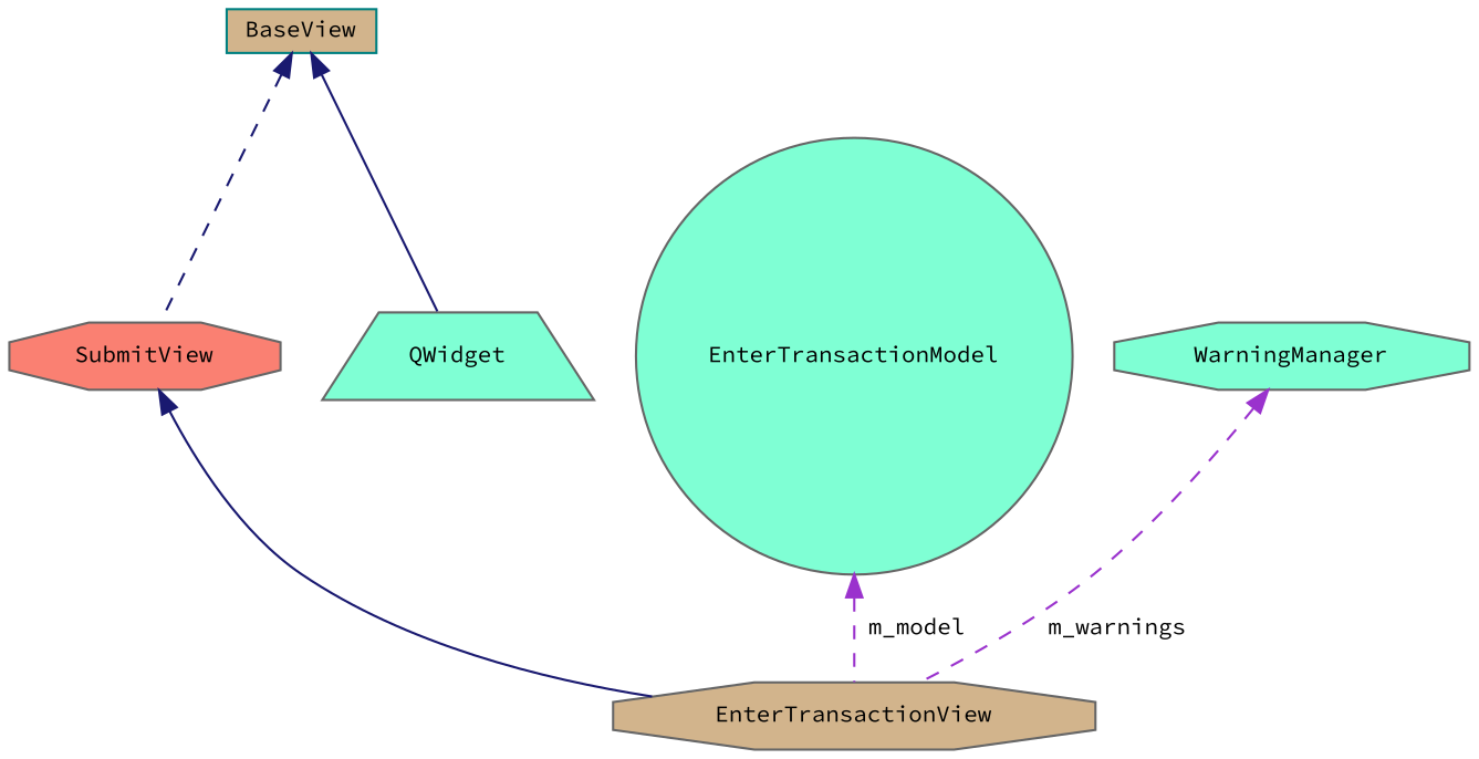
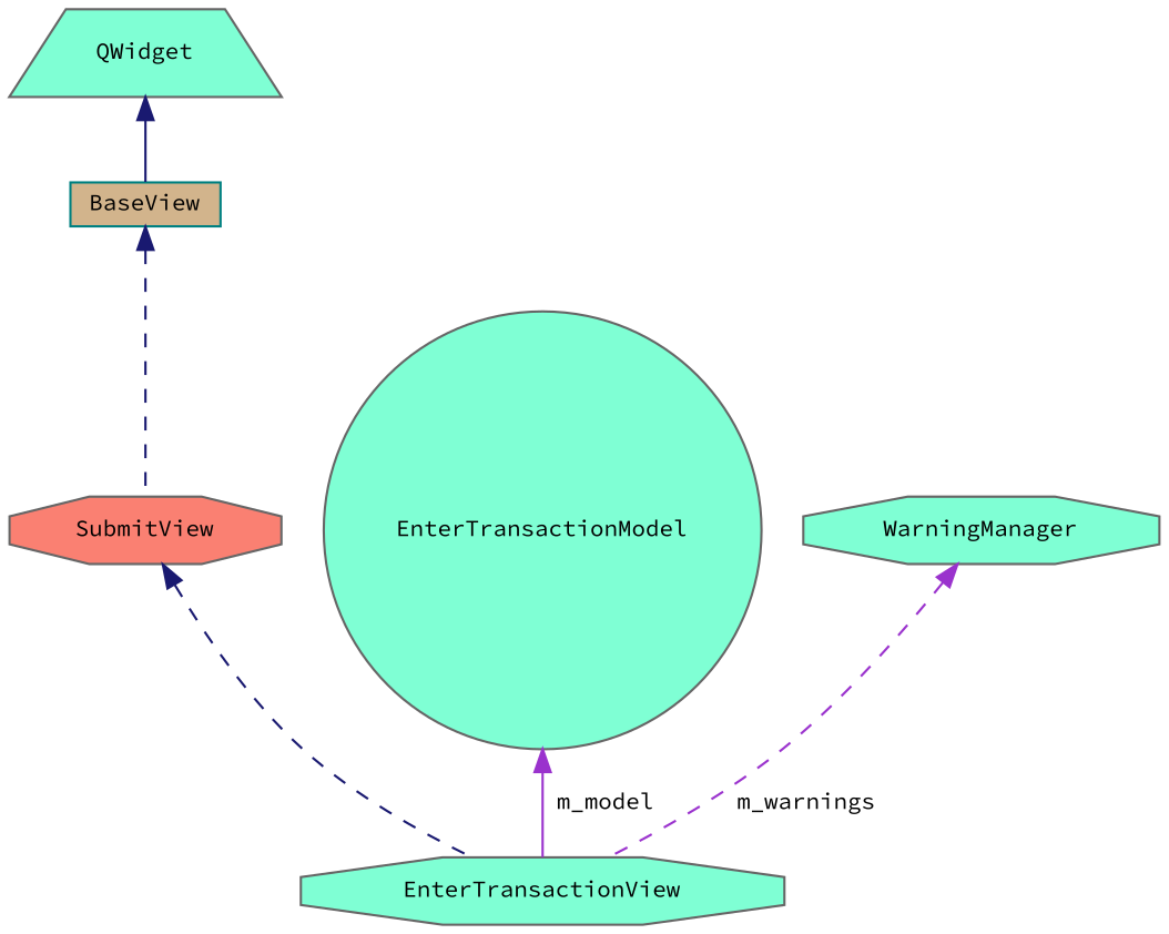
  digraph {
    fontname="Source Code Pro"
    node [color=gray40 fillcolor=aquamarine fontname="Source Code Pro" fontsize=10 shape=octagon style=filled]
    edge [color=midnightblue dir=back fontname="Source Code Pro" fontsize=10 labelfontname=Helvetica labelfontsize=10 style=dashed]
-   n1 [fillcolor=tan fontcolor=black height=0.2 label=EnterTransactionView width=0.4]
+   n1 [fontcolor=black height=0.2 label=EnterTransactionView width=0.4]
    n2 [fillcolor=salmon height=0.2 label=SubmitView width=0.4]
    n3 [color=teal fillcolor=tan height=0.2 label=BaseView shape=box width=0.4]
    n4 [height=0.2 label=QWidget shape=trapezium width=0.4]
    n5 [height=0.2 label=EnterTransactionModel shape=circle width=0.4]
    n6 [height=0.2 label=WarningManager width=0.4]
-   n2 -> n1 [style=solid]
+   n2 -> n1
    n3 -> n2
-   n3 -> n4 [style=solid]
-   n5 -> n1 [color=darkorchid3 label=" m_model"]
+   n4 -> n3 [style=solid]
+   n5 -> n1 [color=darkorchid3 label=" m_model" style=solid]
    n6 -> n1 [color=darkorchid3 label=" m_warnings"]
  }
